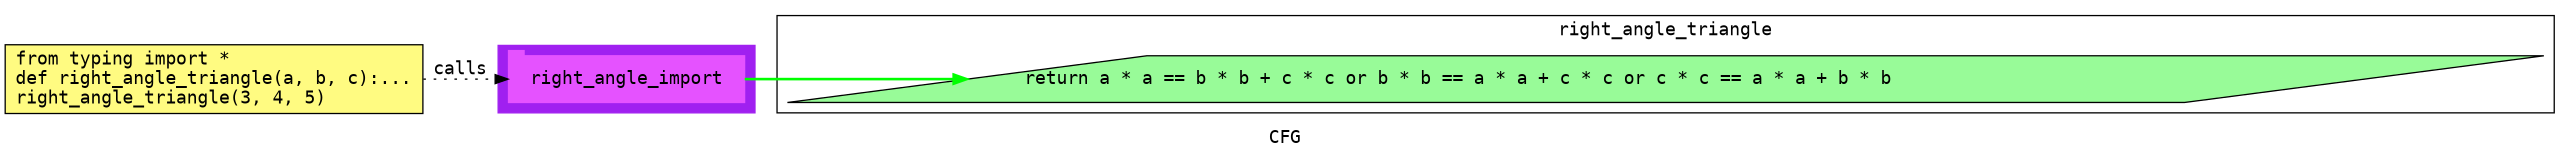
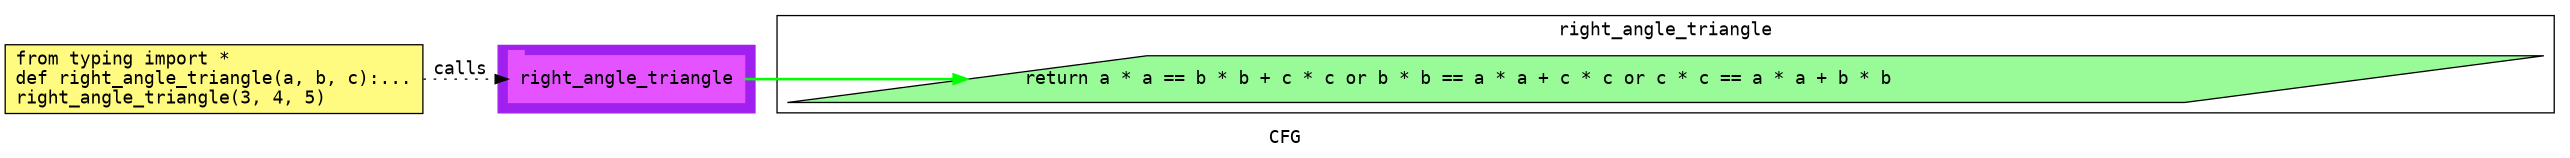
  digraph {
    compound=True
    fontname="DejaVu Sans Mono"
    label=CFG
    pack=False
    rankdir=LR
    ranksep=0.02
    node [fontname="DejaVu Sans Mono" style="filled,solid"]
    edge [fontname="DejaVu Sans Mono"]
-   n1 [color="#E552FF" height=0.5 label=right_angle_import linenum="[5]" shape=tab style=filled width=2.5278]
+   n1 [color="#E552FF" height=0.5 label=right_angle_triangle linenum="[5]" shape=tab style=filled width=2.5278]
    n2 [fillcolor="#98fb98" height=0.5 label="return a * a == b * b + c * c or b * b == a * a + c * c or c * c == a * a + b * b\l" linenum="[3]" shape=parallelogram width=18.132]
    n3 [fillcolor="#FFFB81" height=0.73611 label="from typing import *\ldef right_angle_triangle(a, b, c):...\lright_angle_triangle(3, 4, 5)\l" linenum="[1]" shape=rectangle width=4.4722]
    subgraph cluster_1 {
      color=purple
      compound=true
      label=""
      shape=tab
      style=filled
      n1
    }
    subgraph cluster_2 {
      label=right_angle_triangle
      n2
    }
    n1 -> n2 [color=green style=bold]
    n3 -> n1 [label=calls style=dotted]
  }
